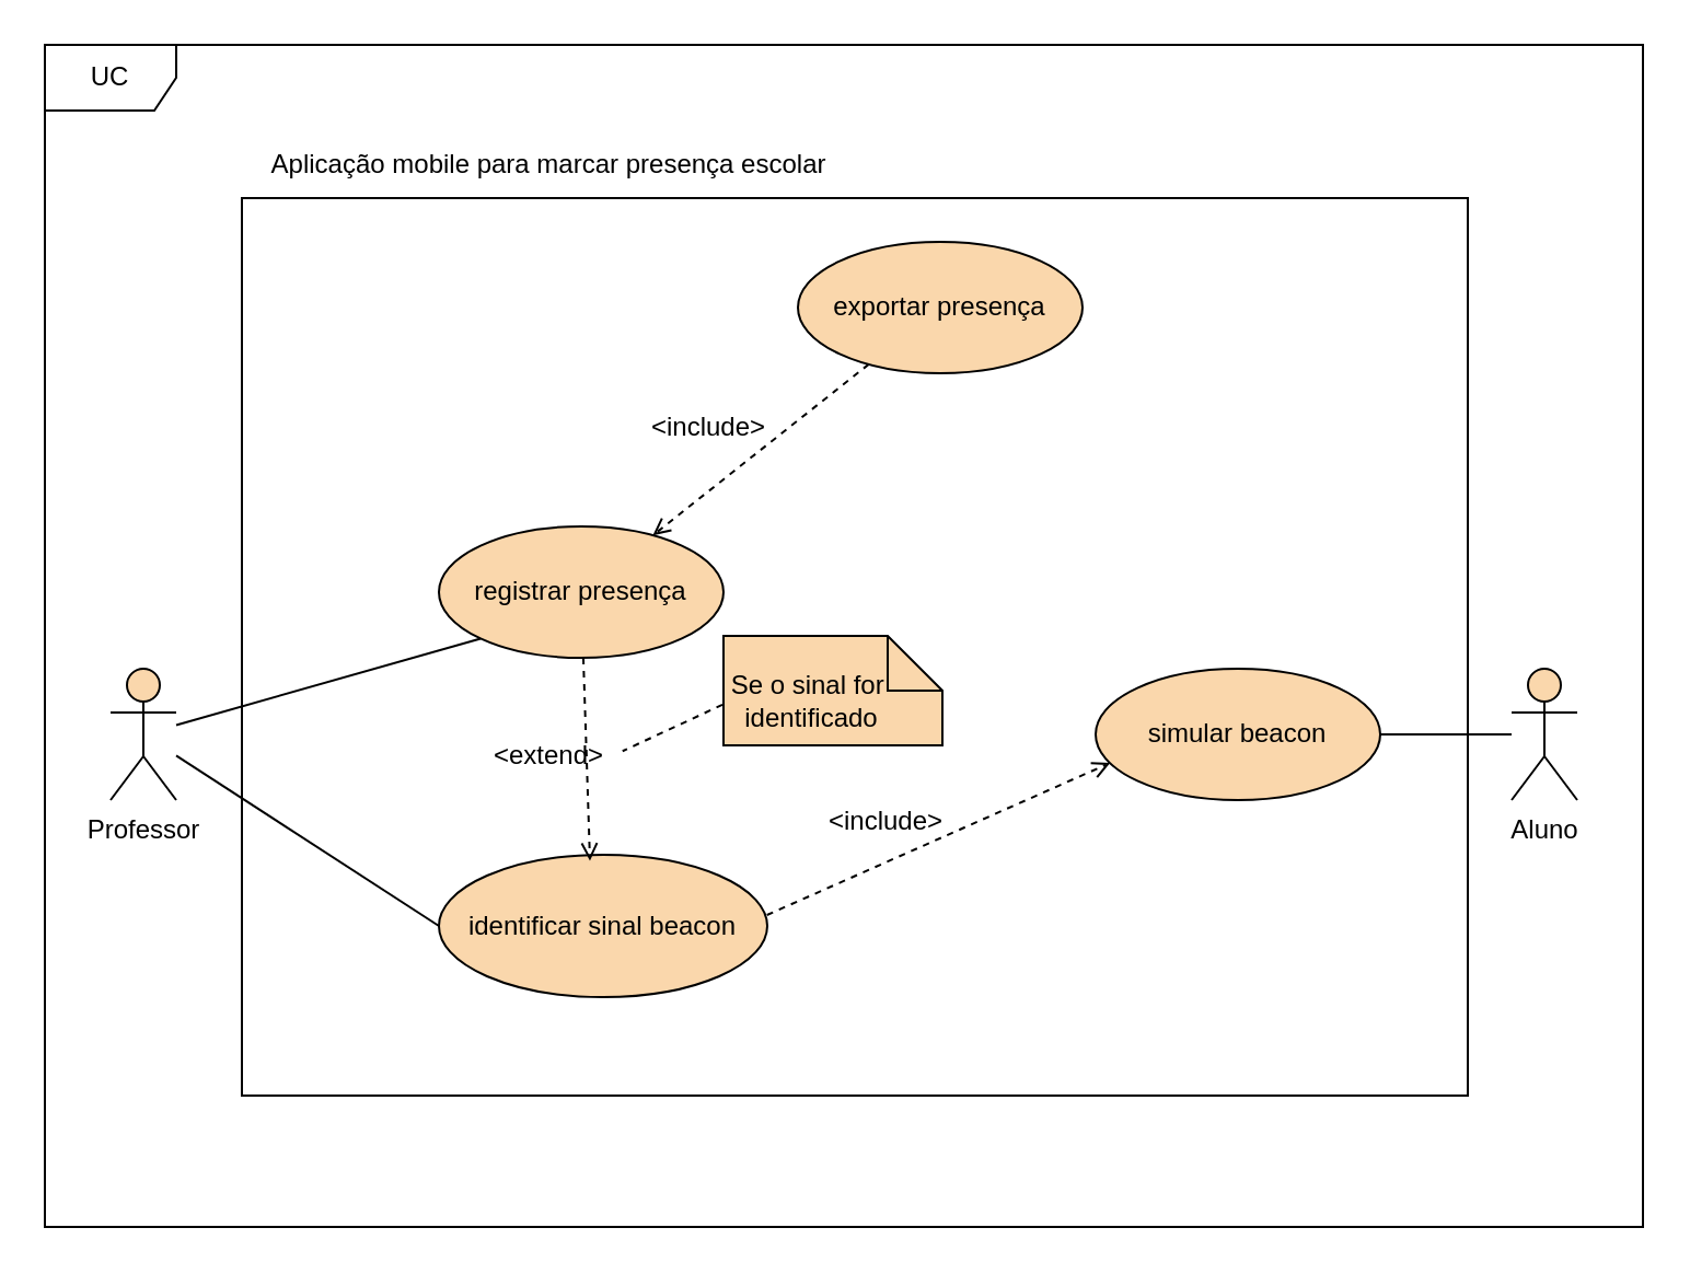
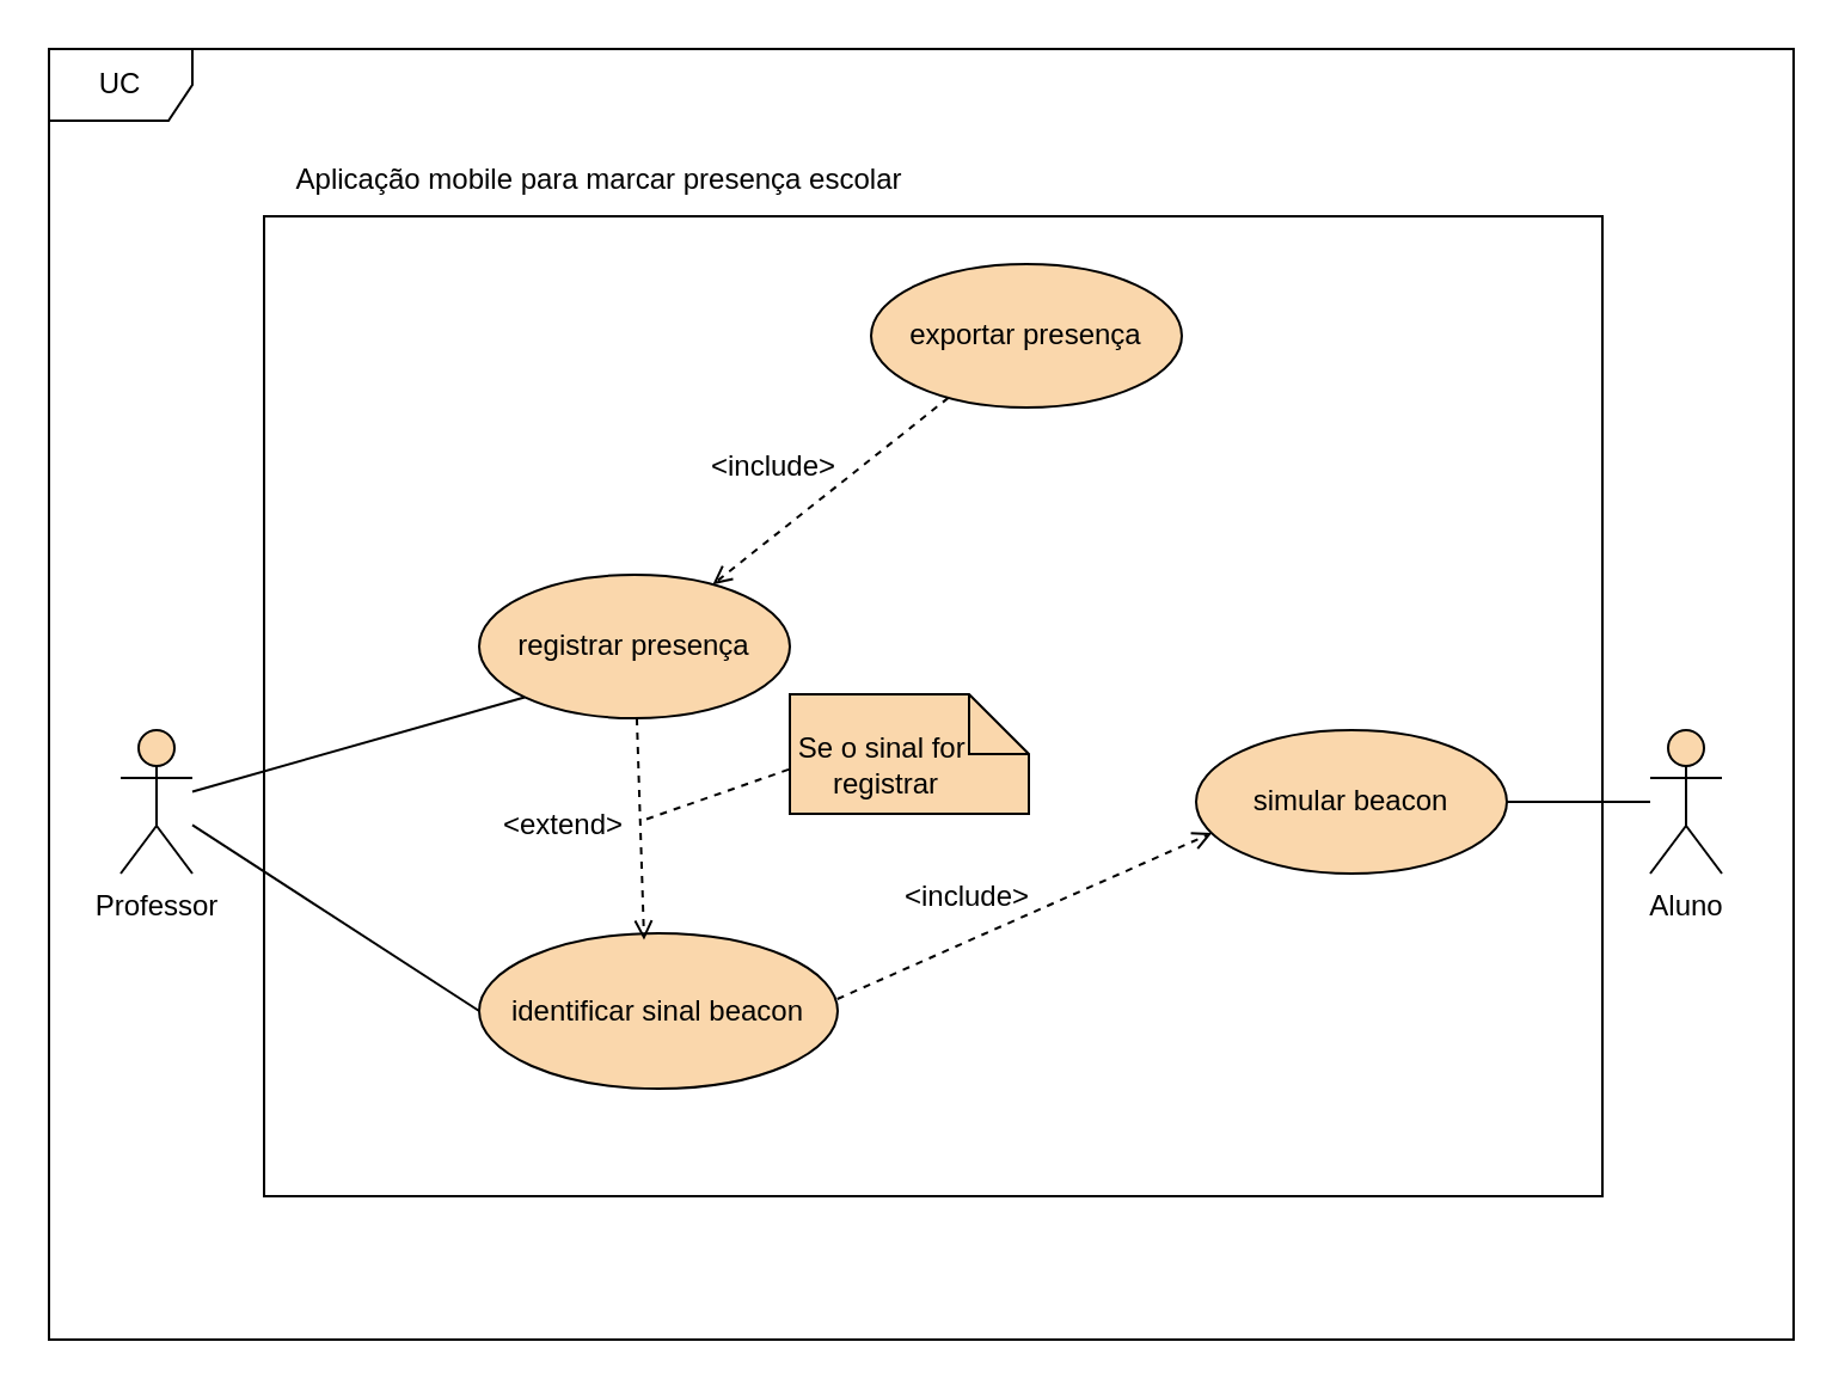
  <mxCell id="0" />
  <mxCell id="1" parent="0" />
  <mxCell id="2" value="" style="rounded=0;whiteSpace=wrap;html=1;" parent="1" vertex="1"><mxGeometry x="110" y="90" width="560" height="410" as="geometry" /></mxCell>
  <mxCell id="3" value="Professor" style="shape=umlActor;verticalLabelPosition=bottom;verticalAlign=top;html=1;outlineConnect=0;fillColor=#fad7ac;strokeColor=#000000;" parent="1" vertex="1"><mxGeometry x="50" y="305" width="30" height="60" as="geometry" /></mxCell>
  <mxCell id="4" value="Aluno" style="shape=umlActor;verticalLabelPosition=bottom;verticalAlign=top;html=1;outlineConnect=0;fillColor=#fad7ac;strokeColor=#000000;" parent="1" vertex="1"><mxGeometry x="690" y="305" width="30" height="60" as="geometry" /></mxCell>
  <mxCell id="5" value="simular beacon" style="ellipse;whiteSpace=wrap;html=1;fillColor=#fad7ac;strokeColor=#000000;" parent="1" vertex="1"><mxGeometry x="500" y="305" width="130" height="60" as="geometry" /></mxCell>
  <mxCell id="6" value="Aplicação mobile para marcar presença escolar" style="text;html=1;align=center;verticalAlign=middle;resizable=0;points=[];autosize=1;strokeColor=none;fillColor=none;" parent="1" vertex="1"><mxGeometry x="110" y="60" width="280" height="30" as="geometry" /></mxCell>
  <mxCell id="7" style="rounded=0;orthogonalLoop=1;jettySize=auto;html=1;exitX=0.999;exitY=0.423;exitDx=0;exitDy=0;entryX=0.051;entryY=0.717;entryDx=0;entryDy=0;dashed=1;endArrow=open;endFill=0;entryPerimeter=0;exitPerimeter=0;" parent="1" source="8" target="5" edge="1"><mxGeometry relative="1" as="geometry"><mxPoint x="364" y="467.5" as="sourcePoint" /><mxPoint x="514" y="380" as="targetPoint" /></mxGeometry></mxCell>
  <mxCell id="8" value="identificar sinal beacon" style="ellipse;whiteSpace=wrap;html=1;fillColor=#fad7ac;strokeColor=#000000;" parent="1" vertex="1"><mxGeometry x="200" y="390" width="150" height="65" as="geometry" /></mxCell>
  <mxCell id="9" style="rounded=0;orthogonalLoop=1;jettySize=auto;html=1;entryX=0;entryY=0.5;entryDx=0;entryDy=0;strokeColor=default;endArrow=none;endFill=0;" parent="1" source="3" target="8" edge="1"><mxGeometry relative="1" as="geometry" /></mxCell>
  <mxCell id="10" style="rounded=0;orthogonalLoop=1;jettySize=auto;html=1;exitX=1;exitY=0.5;exitDx=0;exitDy=0;strokeColor=default;endArrow=none;endFill=0;" parent="1" source="5" target="4" edge="1"><mxGeometry relative="1" as="geometry"><mxPoint x="440" y="440" as="sourcePoint" /><mxPoint x="770" y="335" as="targetPoint" /></mxGeometry></mxCell>
  <mxCell id="11" value="&amp;lt;include&amp;gt;" style="text;html=1;align=center;verticalAlign=middle;resizable=0;points=[];autosize=1;strokeColor=none;fillColor=none;" parent="1" vertex="1"><mxGeometry x="364" y="360" width="80" height="30" as="geometry" /></mxCell>
  <mxCell id="12" value="registrar presença" style="ellipse;whiteSpace=wrap;html=1;fillColor=#fad7ac;strokeColor=#000000;" parent="1" vertex="1"><mxGeometry x="200" y="240" width="130" height="60" as="geometry" /></mxCell>
  <mxCell id="13" style="rounded=0;orthogonalLoop=1;jettySize=auto;html=1;dashed=1;endArrow=open;endFill=0;" parent="1" source="14" target="12" edge="1"><mxGeometry relative="1" as="geometry" /></mxCell>
  <mxCell id="14" value="exportar presença" style="ellipse;whiteSpace=wrap;html=1;fillColor=#fad7ac;strokeColor=#000000;" parent="1" vertex="1"><mxGeometry x="364" y="110" width="130" height="60" as="geometry" /></mxCell>
  <mxCell id="15" value="&amp;lt;include&amp;gt;" style="text;html=1;align=center;verticalAlign=middle;resizable=0;points=[];autosize=1;strokeColor=none;fillColor=none;" parent="1" vertex="1"><mxGeometry x="283" y="180" width="80" height="30" as="geometry" /></mxCell>
  <mxCell id="16" style="rounded=0;orthogonalLoop=1;jettySize=auto;html=1;entryX=0;entryY=1;entryDx=0;entryDy=0;strokeColor=default;endArrow=none;endFill=0;" parent="1" source="3" target="12" edge="1"><mxGeometry relative="1" as="geometry"><mxPoint x="50" y="244.58" as="sourcePoint" /><mxPoint x="175" y="244.58" as="targetPoint" /></mxGeometry></mxCell>
  <mxCell id="17" value="UC" style="shape=umlFrame;whiteSpace=wrap;html=1;pointerEvents=0;fillColor=#FFFFFF;" parent="1" vertex="1"><mxGeometry x="20" y="20" width="730" height="540" as="geometry" /></mxCell>
  <mxCell id="18" style="rounded=0;orthogonalLoop=1;jettySize=auto;html=1;dashed=1;endArrow=open;endFill=0;entryX=0.46;entryY=0.043;entryDx=0;entryDy=0;entryPerimeter=0;" parent="1" source="12" target="8" edge="1"><mxGeometry relative="1" as="geometry"><mxPoint x="320" y="365" as="sourcePoint" /><mxPoint x="477" y="296" as="targetPoint" /></mxGeometry></mxCell>
- <mxCell id="19" value="&amp;lt;extend&amp;gt;" style="text;html=1;align=center;verticalAlign=middle;resizable=0;points=[];autosize=1;strokeColor=none;fillColor=none;" parent="1" vertex="1"><mxGeometry x="215" y="330" width="70" height="30" as="geometry" /></mxCell>
+ <mxCell id="19" value="&amp;lt;extend&amp;gt;" style="text;html=1;align=center;verticalAlign=middle;resizable=0;points=[];autosize=1;strokeColor=none;fillColor=none;" parent="1" vertex="1"><mxGeometry x="200" y="330" width="70" height="30" as="geometry" /></mxCell>
  <mxCell id="20" value="" style="shape=note2;boundedLbl=1;whiteSpace=wrap;html=1;size=25;verticalAlign=top;align=center;fillColor=#FAD7AC;strokeColor=#000000;" parent="1" vertex="1"><mxGeometry x="330" y="290" width="100" height="50" as="geometry" /></mxCell>
  <mxCell id="21" style="rounded=0;orthogonalLoop=1;jettySize=auto;html=1;dashed=1;endArrow=none;endFill=0;entryX=0.984;entryY=0.421;entryDx=0;entryDy=0;entryPerimeter=0;exitX=-0.005;exitY=0.629;exitDx=0;exitDy=0;exitPerimeter=0;" parent="1" source="20" target="19" edge="1"><mxGeometry relative="1" as="geometry"><mxPoint x="400" y="302" as="sourcePoint" /><mxPoint x="302" y="380" as="targetPoint" /></mxGeometry></mxCell>
- <mxCell id="22" value="Se o sinal for&amp;nbsp;&lt;div&gt;identificado&lt;/div&gt;" style="text;html=1;align=center;verticalAlign=middle;resizable=0;points=[];autosize=1;strokeColor=none;fillColor=none;" parent="1" vertex="1"><mxGeometry x="320" y="300" width="100" height="40" as="geometry" /></mxCell>
+ <mxCell id="22" value="Se o sinal for&amp;nbsp;&lt;div&gt;registrar&lt;/div&gt;" style="text;html=1;align=center;verticalAlign=middle;resizable=0;points=[];autosize=1;strokeColor=none;fillColor=none;" parent="1" vertex="1"><mxGeometry x="320" y="300" width="100" height="40" as="geometry" /></mxCell>
